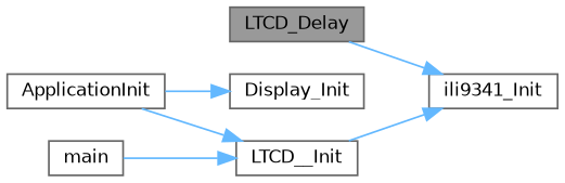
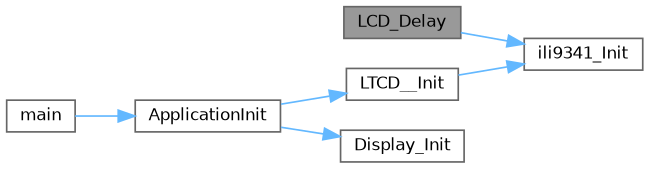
  digraph {
    rankdir=RL
    node [color=grey40 fillcolor=white fontname=Helvetica fontsize=10 shape=box style=filled]
    edge [color=steelblue1 dir=back fontname=Helvetica fontsize=10 labelfontname=Helvetica labelfontsize=10 style=solid]
-   n1 [color=gray40 fillcolor=grey60 fontcolor=black height=0.2 label=LTCD_Delay width=0.4]
+   n1 [color=gray40 fillcolor=grey60 fontcolor=black height=0.2 label=LCD_Delay width=0.4]
    n2 [height=0.2 label=ili9341_Init width=0.4]
    n3 [height=0.2 label=LTCD__Init width=0.4]
    n4 [height=0.2 label=ApplicationInit width=0.4]
    n5 [height=0.2 label=Display_Init width=0.4]
    n6 [height=0.2 label=main width=0.4]
    n2 -> n1
    n2 -> n3
    n3 -> n4
-   n3 -> n6
+   n4 -> n6
    n5 -> n4
  }
